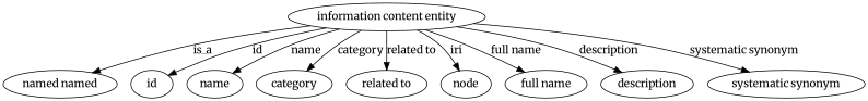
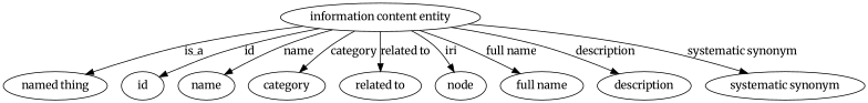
  digraph {
    fontname=Merriweather
    node [fontname=Merriweather color=black]
    edge [fontname=Merriweather color=black style=solid]
    n1 [height=0.5 label="information content entity" width=2.8458 color=""]
-   "named thing" [height=0.5 width=1.5019 label="named named" color=""]
+   "named thing" [height=0.5 width=1.5019 color=""]
    id [height=0.5 width=0.75]
    name [height=0.5 width=0.75]
    category [height=0.5 width=0.75]
    "related to" [height=0.5 width=0.75]
    n7 [height=0.5 label="node" width=0.75]
    "full name" [height=0.5 width=0.75]
    description [height=0.5 width=0.75]
    "systematic synonym" [height=0.5 width=0.75]
    n1 -> "named thing" [label=is_a color="" style=""]
    n1 -> id [label=id]
    n1 -> name [label=name]
    n1 -> category [label=category]
    n1 -> "related to" [label="related to"]
    n1 -> n7 [label=iri]
    n1 -> "full name" [label="full name"]
    n1 -> description [label=description]
    n1 -> "systematic synonym" [label="systematic synonym"]
  }
